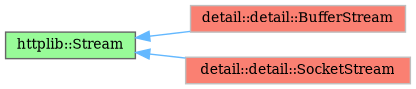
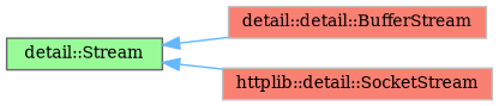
  digraph {
    fontname="DejaVu Serif"
    rankdir=LR
    node [color=grey75 fillcolor=salmon fontname="DejaVu Serif" fontsize=10 shape=box style=filled]
    edge [color=steelblue1 dir=back fontname="DejaVu Serif" fontsize=10 labelfontname=Helvetica labelfontsize=10 style=solid]
-   n1 [color=gray40 fillcolor=palegreen fontcolor=black height=0.2 label="httplib::Stream" width=0.4]
+   n1 [color=gray40 fillcolor=palegreen fontcolor=black height=0.2 label="detail::Stream" width=0.4]
    n2 [height=0.2 label="detail::detail::BufferStream" width=0.4]
-   n3 [height=0.2 label="detail::detail::SocketStream" width=0.4]
+   n3 [height=0.2 label="httplib::detail::SocketStream" width=0.4]
    n1 -> n2
    n1 -> n3
  }
